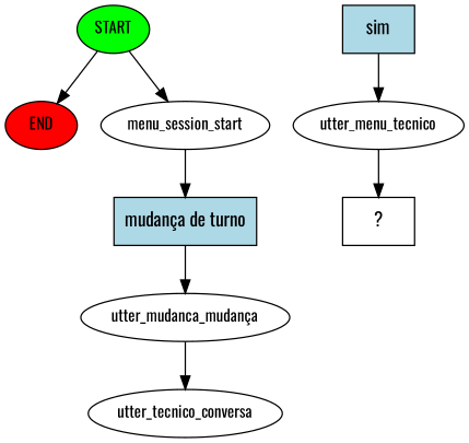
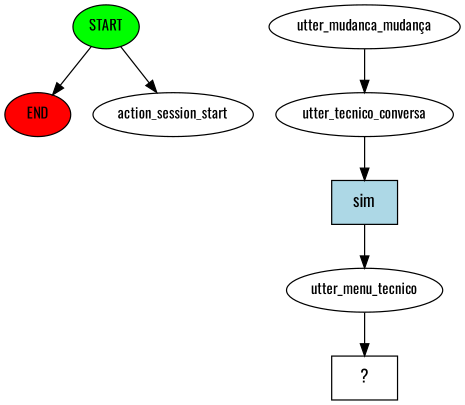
  digraph {
    fontname=Oswald
    node [fontname=Oswald fontsize=12]
    edge [fontname=Oswald]
    n1 [fillcolor=green label=START style=filled]
    n2 [fillcolor=red label=END style=filled]
-   n3 [label=menu_session_start]
-   n4 [fillcolor=lightblue label="mudança de turno" shape=rect style=filled fontsize=""]
+   n3 [label=action_session_start]
    n5 [label="utter_mudanca_mudança"]
    n6 [label=utter_tecnico_conversa]
    n7 [fillcolor=lightblue label=sim shape=rect style=filled fontsize=""]
    n8 [label=utter_menu_tecnico]
    n9 [label="  ?  " shape=rect fontsize=""]
    n1 -> n2
    n1 -> n3
-   n3 -> n4
-   n4 -> n5
    n5 -> n6
+   n6 -> n7
    n7 -> n8
    n8 -> n9
  }
